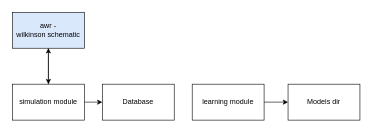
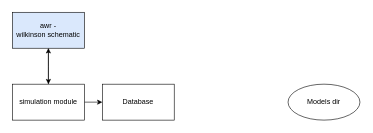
  <mxCell id="0" />
  <mxCell id="1" parent="0" />
  <mxCell id="2" style="edgeStyle=orthogonalEdgeStyle;rounded=0;orthogonalLoop=1;jettySize=auto;html=1;entryX=0.5;entryY=1;entryDx=0;entryDy=0;" edge="1" parent="1" source="4" target="6"><mxGeometry relative="1" as="geometry" /></mxCell>
  <mxCell id="3" style="edgeStyle=orthogonalEdgeStyle;rounded=0;orthogonalLoop=1;jettySize=auto;html=1;exitX=1;exitY=0.5;exitDx=0;exitDy=0;entryX=0;entryY=0.5;entryDx=0;entryDy=0;" edge="1" parent="1" source="4" target="7"><mxGeometry relative="1" as="geometry" /></mxCell>
  <mxCell id="4" value="simulation module" style="rounded=0;whiteSpace=wrap;html=1;" vertex="1" parent="1"><mxGeometry x="20" y="140" width="120" height="60" as="geometry" /></mxCell>
  <mxCell id="5" style="edgeStyle=orthogonalEdgeStyle;rounded=0;orthogonalLoop=1;jettySize=auto;html=1;" edge="1" parent="1" source="6"><mxGeometry relative="1" as="geometry"><mxPoint x="80" y="140" as="targetPoint" /></mxGeometry></mxCell>
  <mxCell id="6" value="awr -wilkinson&amp;nbsp;schematic" style="rounded=0;whiteSpace=wrap;html=1;fillColor=#dae8fc;" vertex="1" parent="1"><mxGeometry x="20" y="20" width="120" height="60" as="geometry" /></mxCell>
  <mxCell id="7" value="Database" style="rounded=0;whiteSpace=wrap;html=1;" vertex="1" parent="1"><mxGeometry x="170" y="140" width="120" height="60" as="geometry" /></mxCell>
- <mxCell id="8" style="edgeStyle=orthogonalEdgeStyle;rounded=0;orthogonalLoop=1;jettySize=auto;html=1;entryX=0;entryY=0.5;entryDx=0;entryDy=0;" edge="1" parent="1" source="9" target="10"><mxGeometry relative="1" as="geometry" /></mxCell>
- <mxCell id="9" value="learning module" style="rounded=0;whiteSpace=wrap;html=1;" vertex="1" parent="1"><mxGeometry x="320" y="140" width="120" height="60" as="geometry" /></mxCell>
- <mxCell id="10" value="Models dir" style="rounded=0;whiteSpace=wrap;html=1;" vertex="1" parent="1"><mxGeometry x="480" y="140" width="120" height="60" as="geometry" /></mxCell>
+ <mxCell id="10" value="Models dir" style="ellipse;whiteSpace=wrap;html=1;" vertex="1" parent="1"><mxGeometry x="480" y="140" width="120" height="60" as="geometry" /></mxCell>
